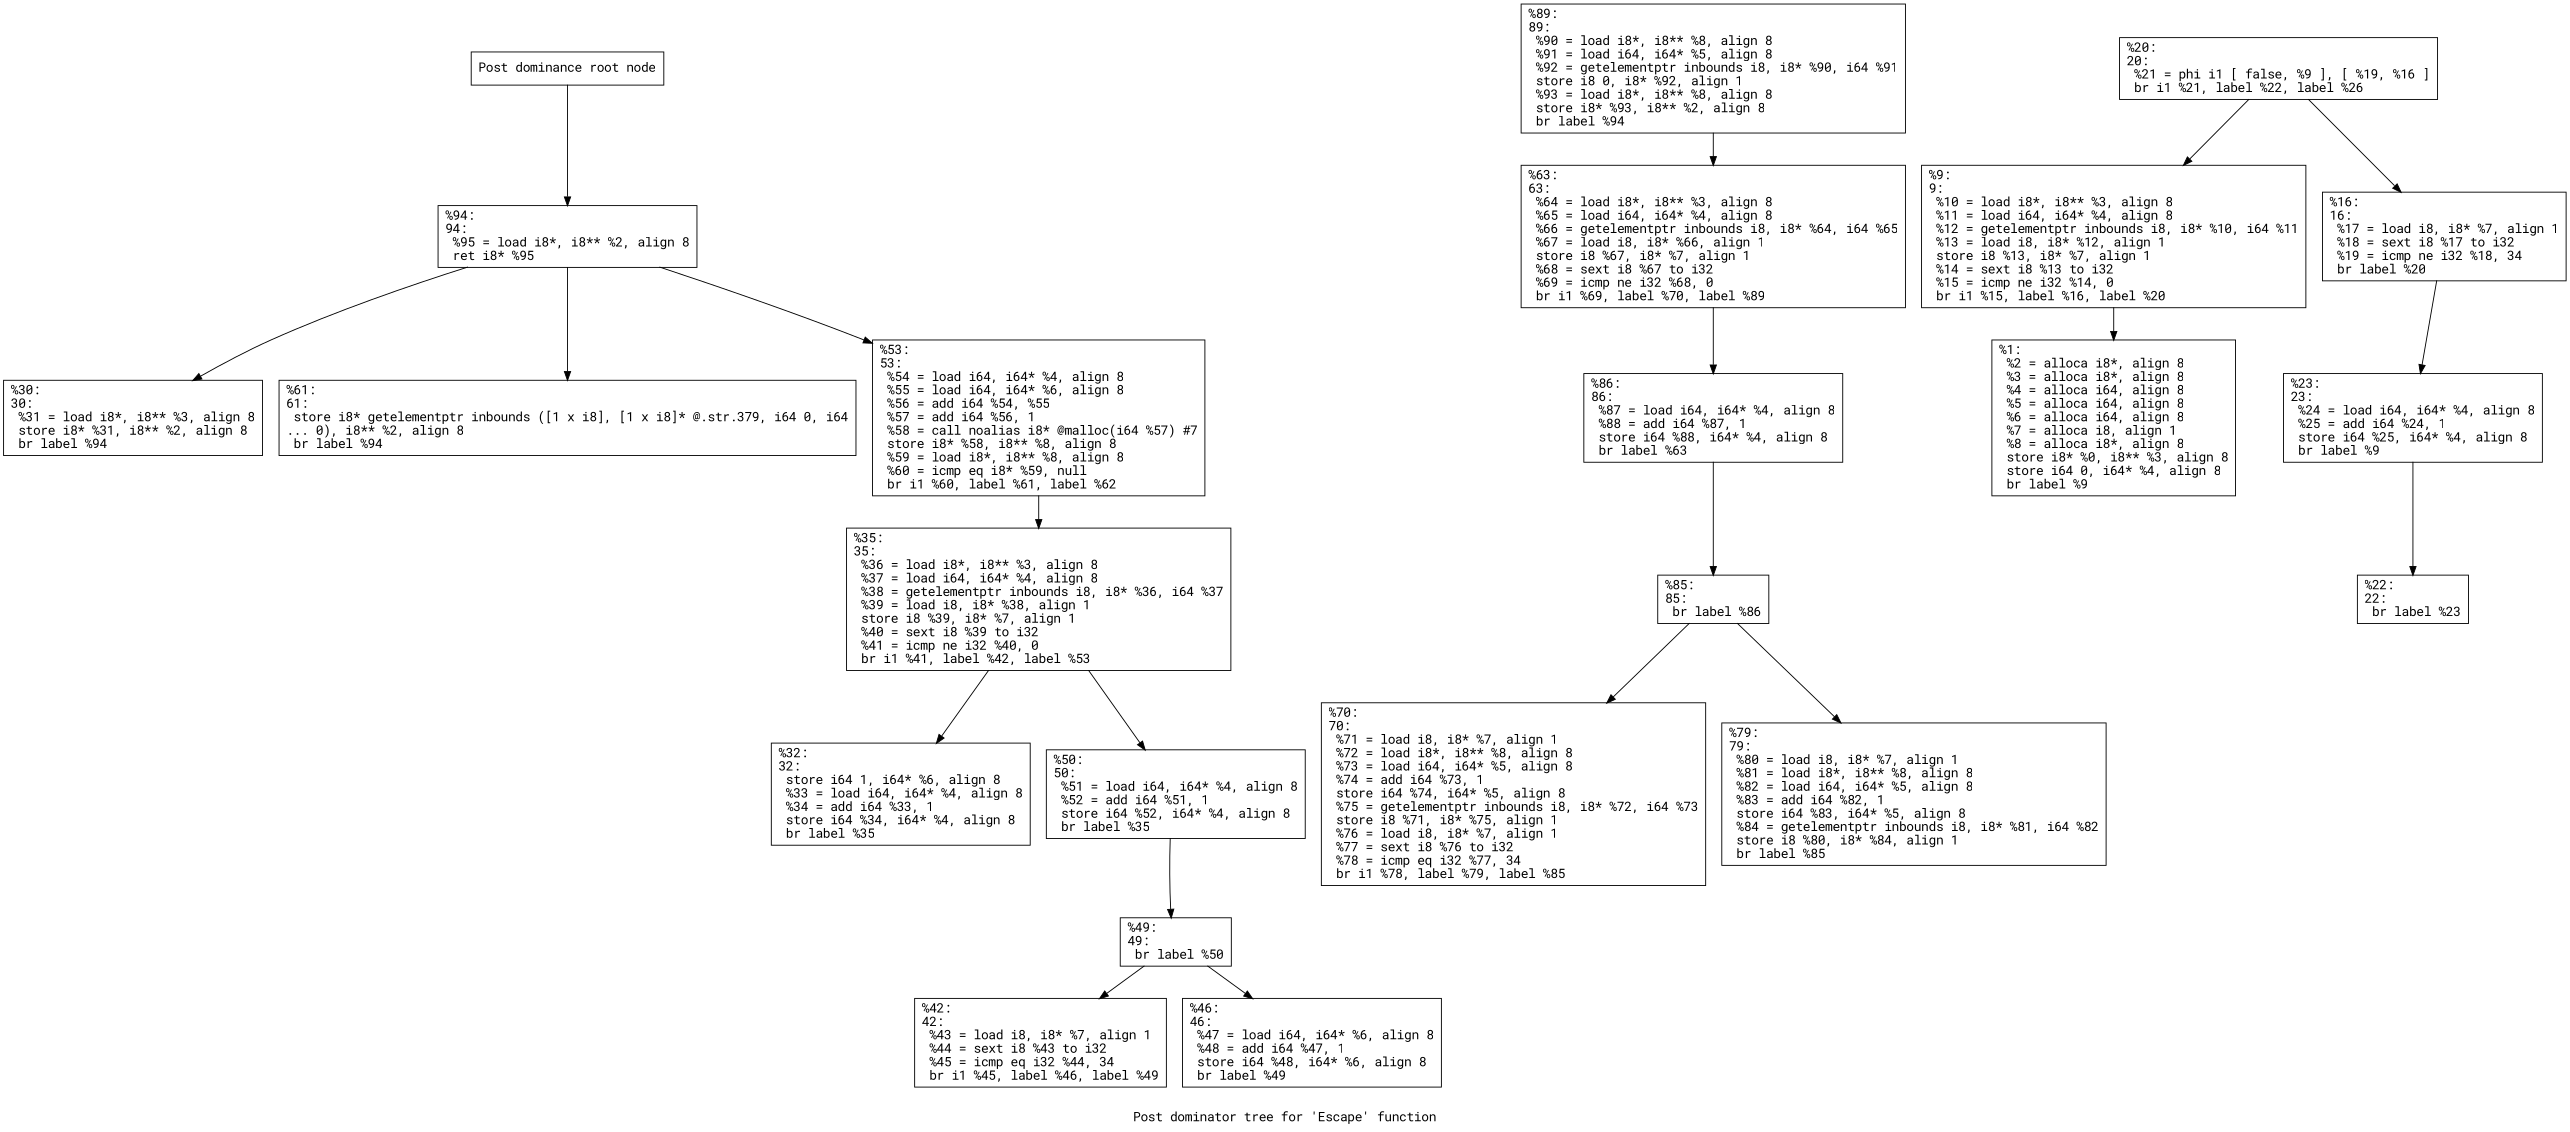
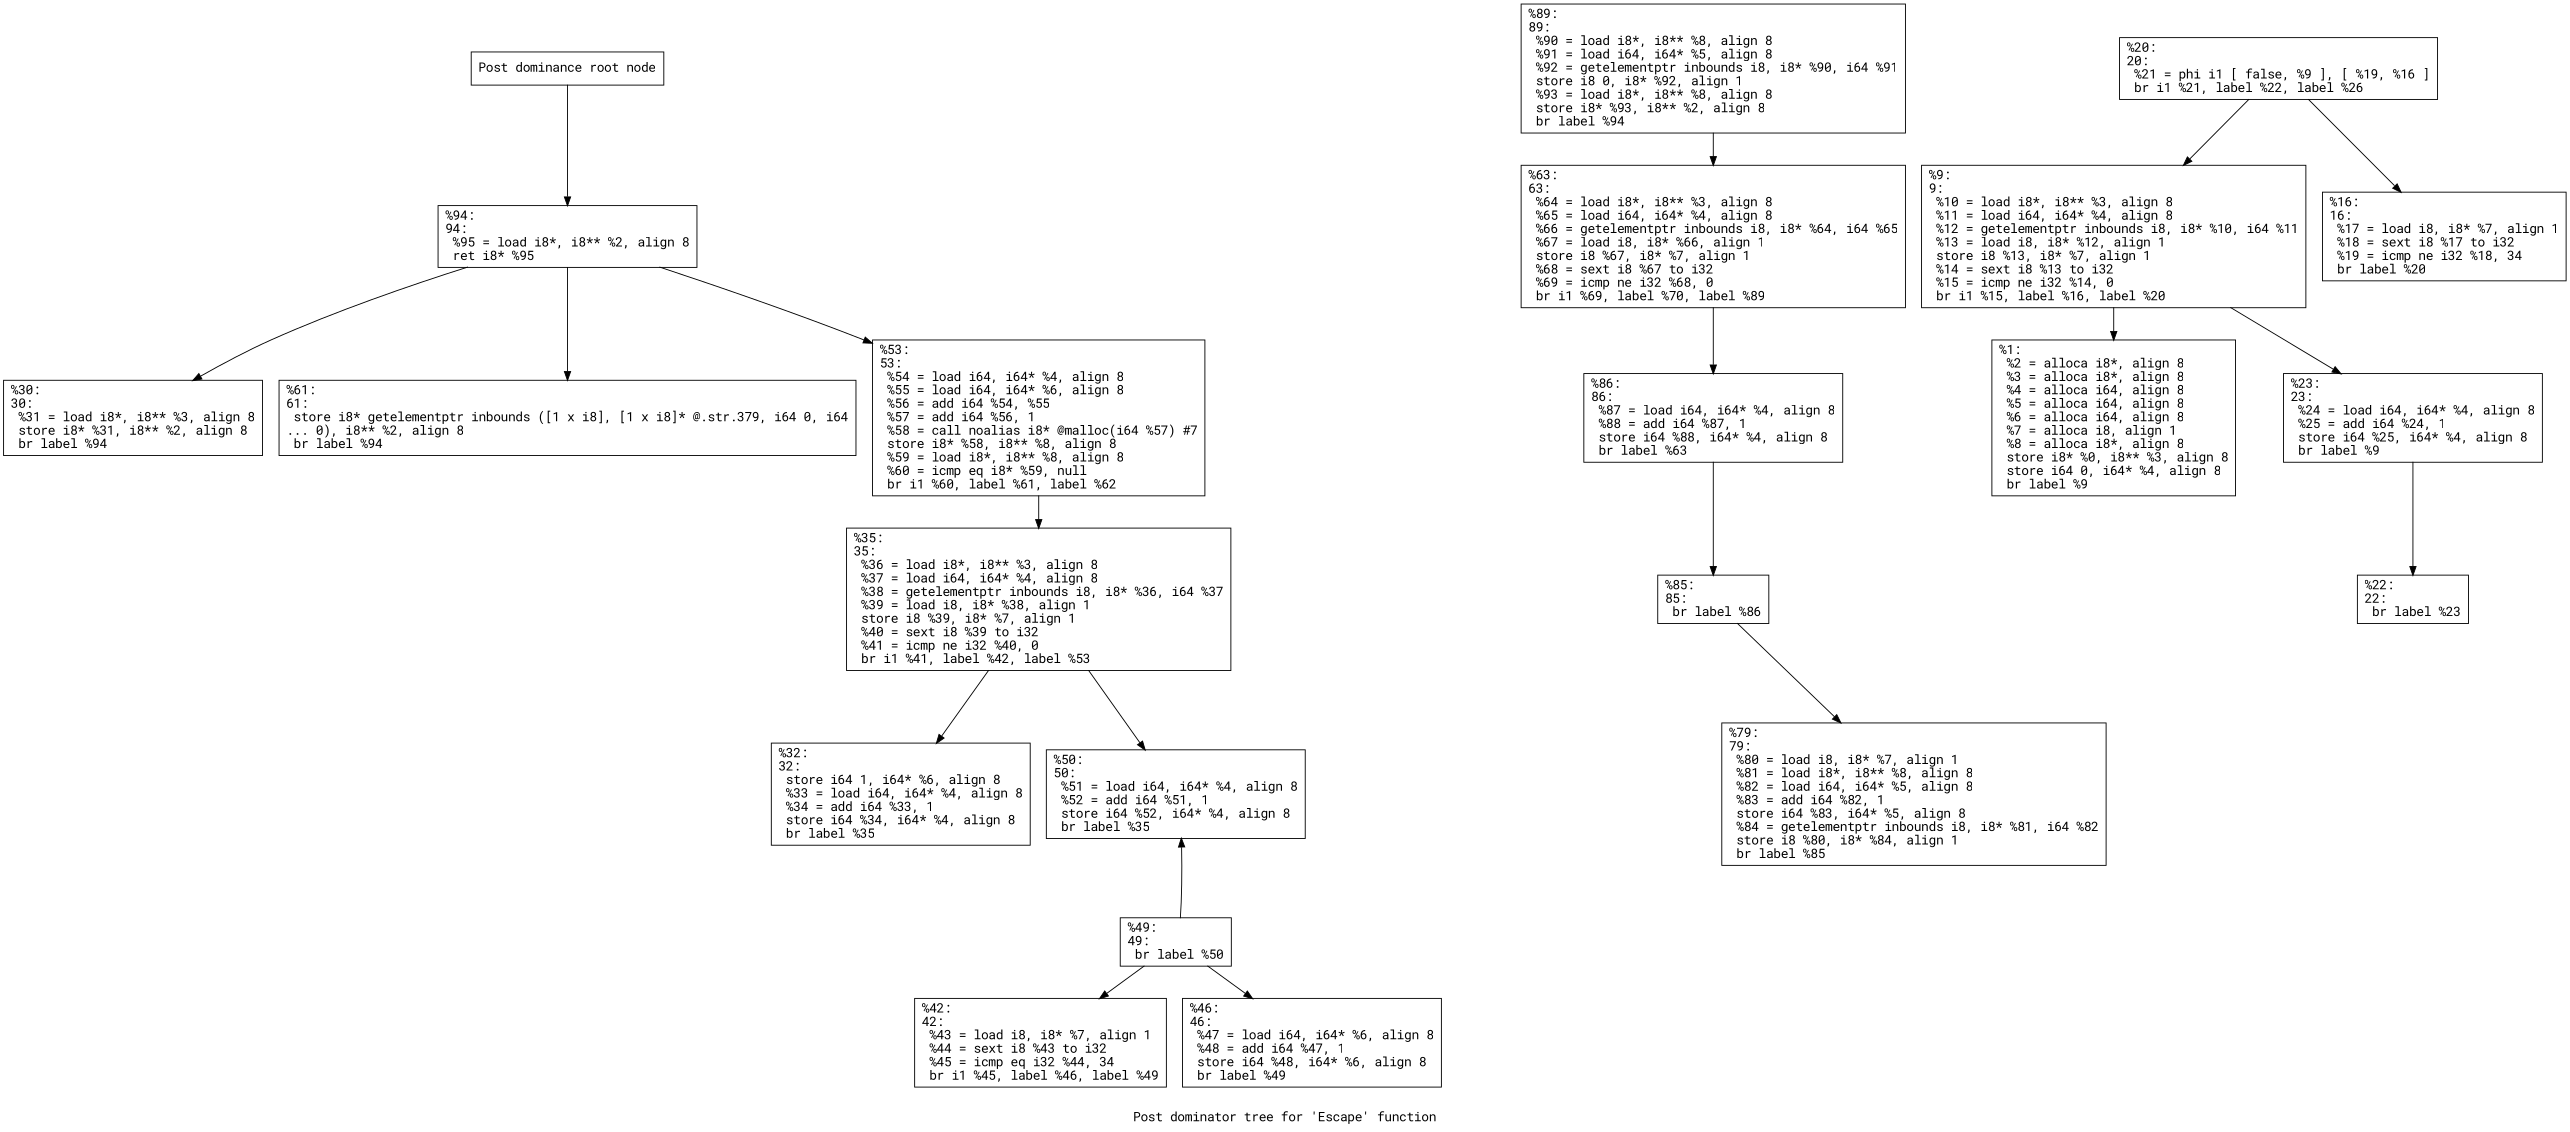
  digraph {
    fontname="Roboto Mono"
    label="Post dominator tree for 'Escape' function"
    node [fontname="Roboto Mono" shape=record]
    edge [fontname="Roboto Mono"]
    n1 [label="{Post dominance root node}"]
    n2 [label="{%94:\l94:                                               \l  %95 = load i8*, i8** %2, align 8\l  ret i8* %95\l}"]
    n3 [label="{%30:\l30:                                               \l  %31 = load i8*, i8** %3, align 8\l  store i8* %31, i8** %2, align 8\l  br label %94\l}"]
    n4 [label="{%61:\l61:                                               \l  store i8* getelementptr inbounds ([1 x i8], [1 x i8]* @.str.379, i64 0, i64\l... 0), i8** %2, align 8\l  br label %94\l}"]
    n5 [label="{%53:\l53:                                               \l  %54 = load i64, i64* %4, align 8\l  %55 = load i64, i64* %6, align 8\l  %56 = add i64 %54, %55\l  %57 = add i64 %56, 1\l  %58 = call noalias i8* @malloc(i64 %57) #7\l  store i8* %58, i8** %8, align 8\l  %59 = load i8*, i8** %8, align 8\l  %60 = icmp eq i8* %59, null\l  br i1 %60, label %61, label %62\l}"]
    n6 [label="{%35:\l35:                                               \l  %36 = load i8*, i8** %3, align 8\l  %37 = load i64, i64* %4, align 8\l  %38 = getelementptr inbounds i8, i8* %36, i64 %37\l  %39 = load i8, i8* %38, align 1\l  store i8 %39, i8* %7, align 1\l  %40 = sext i8 %39 to i32\l  %41 = icmp ne i32 %40, 0\l  br i1 %41, label %42, label %53\l}"]
    n7 [label="{%89:\l89:                                               \l  %90 = load i8*, i8** %8, align 8\l  %91 = load i64, i64* %5, align 8\l  %92 = getelementptr inbounds i8, i8* %90, i64 %91\l  store i8 0, i8* %92, align 1\l  %93 = load i8*, i8** %8, align 8\l  store i8* %93, i8** %2, align 8\l  br label %94\l}"]
    n8 [label="{%63:\l63:                                               \l  %64 = load i8*, i8** %3, align 8\l  %65 = load i64, i64* %4, align 8\l  %66 = getelementptr inbounds i8, i8* %64, i64 %65\l  %67 = load i8, i8* %66, align 1\l  store i8 %67, i8* %7, align 1\l  %68 = sext i8 %67 to i32\l  %69 = icmp ne i32 %68, 0\l  br i1 %69, label %70, label %89\l}"]
    n9 [label="{%20:\l20:                                               \l  %21 = phi i1 [ false, %9 ], [ %19, %16 ]\l  br i1 %21, label %22, label %26\l}"]
    n10 [label="{%9:\l9:                                                \l  %10 = load i8*, i8** %3, align 8\l  %11 = load i64, i64* %4, align 8\l  %12 = getelementptr inbounds i8, i8* %10, i64 %11\l  %13 = load i8, i8* %12, align 1\l  store i8 %13, i8* %7, align 1\l  %14 = sext i8 %13 to i32\l  %15 = icmp ne i32 %14, 0\l  br i1 %15, label %16, label %20\l}"]
    n11 [label="{%16:\l16:                                               \l  %17 = load i8, i8* %7, align 1\l  %18 = sext i8 %17 to i32\l  %19 = icmp ne i32 %18, 34\l  br label %20\l}"]
    n12 [label="{%32:\l32:                                               \l  store i64 1, i64* %6, align 8\l  %33 = load i64, i64* %4, align 8\l  %34 = add i64 %33, 1\l  store i64 %34, i64* %4, align 8\l  br label %35\l}"]
    n13 [label="{%50:\l50:                                               \l  %51 = load i64, i64* %4, align 8\l  %52 = add i64 %51, 1\l  store i64 %52, i64* %4, align 8\l  br label %35\l}"]
    n14 [label="{%86:\l86:                                               \l  %87 = load i64, i64* %4, align 8\l  %88 = add i64 %87, 1\l  store i64 %88, i64* %4, align 8\l  br label %63\l}"]
    n15 [label="{%1:\l  %2 = alloca i8*, align 8\l  %3 = alloca i8*, align 8\l  %4 = alloca i64, align 8\l  %5 = alloca i64, align 8\l  %6 = alloca i64, align 8\l  %7 = alloca i8, align 1\l  %8 = alloca i8*, align 8\l  store i8* %0, i8** %3, align 8\l  store i64 0, i64* %4, align 8\l  br label %9\l}"]
    n16 [label="{%23:\l23:                                               \l  %24 = load i64, i64* %4, align 8\l  %25 = add i64 %24, 1\l  store i64 %25, i64* %4, align 8\l  br label %9\l}"]
    n17 [label="{%22:\l22:                                               \l  br label %23\l}"]
    n18 [label="{%49:\l49:                                               \l  br label %50\l}"]
    n19 [label="{%42:\l42:                                               \l  %43 = load i8, i8* %7, align 1\l  %44 = sext i8 %43 to i32\l  %45 = icmp eq i32 %44, 34\l  br i1 %45, label %46, label %49\l}"]
    n20 [label="{%46:\l46:                                               \l  %47 = load i64, i64* %6, align 8\l  %48 = add i64 %47, 1\l  store i64 %48, i64* %6, align 8\l  br label %49\l}"]
    n21 [label="{%85:\l85:                                               \l  br label %86\l}"]
-   n22 [label="{%70:\l70:                                               \l  %71 = load i8, i8* %7, align 1\l  %72 = load i8*, i8** %8, align 8\l  %73 = load i64, i64* %5, align 8\l  %74 = add i64 %73, 1\l  store i64 %74, i64* %5, align 8\l  %75 = getelementptr inbounds i8, i8* %72, i64 %73\l  store i8 %71, i8* %75, align 1\l  %76 = load i8, i8* %7, align 1\l  %77 = sext i8 %76 to i32\l  %78 = icmp eq i32 %77, 34\l  br i1 %78, label %79, label %85\l}"]
    n23 [label="{%79:\l79:                                               \l  %80 = load i8, i8* %7, align 1\l  %81 = load i8*, i8** %8, align 8\l  %82 = load i64, i64* %5, align 8\l  %83 = add i64 %82, 1\l  store i64 %83, i64* %5, align 8\l  %84 = getelementptr inbounds i8, i8* %81, i64 %82\l  store i8 %80, i8* %84, align 1\l  br label %85\l}"]
    n1 -> n2
    n2 -> n3
    n2 -> n4
    n2 -> n5
    n5 -> n6
    n6 -> n12
    n6 -> n13
    n7 -> n8
    n8 -> n14
    n9 -> n10
    n9 -> n11
    n10 -> n15
-   n11 -> n16
-   n13 -> n18
+   n10 -> n16
+   n18 -> n13
    n14 -> n21
    n16 -> n17
    n18 -> n19
    n18 -> n20
-   n21 -> n22
    n21 -> n23
  }
